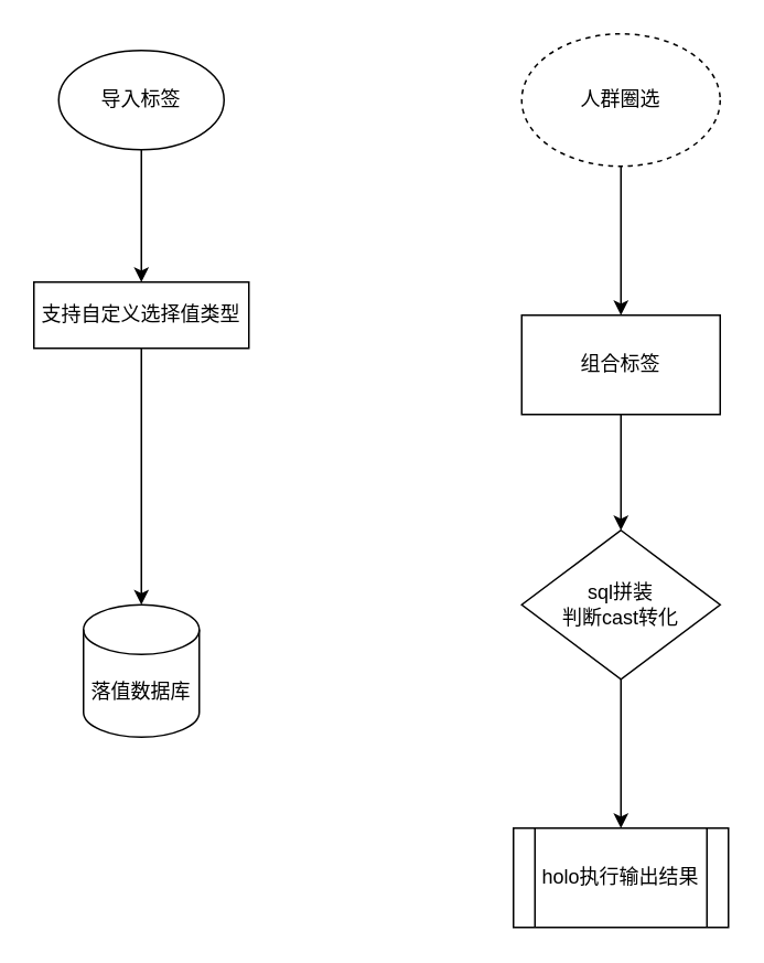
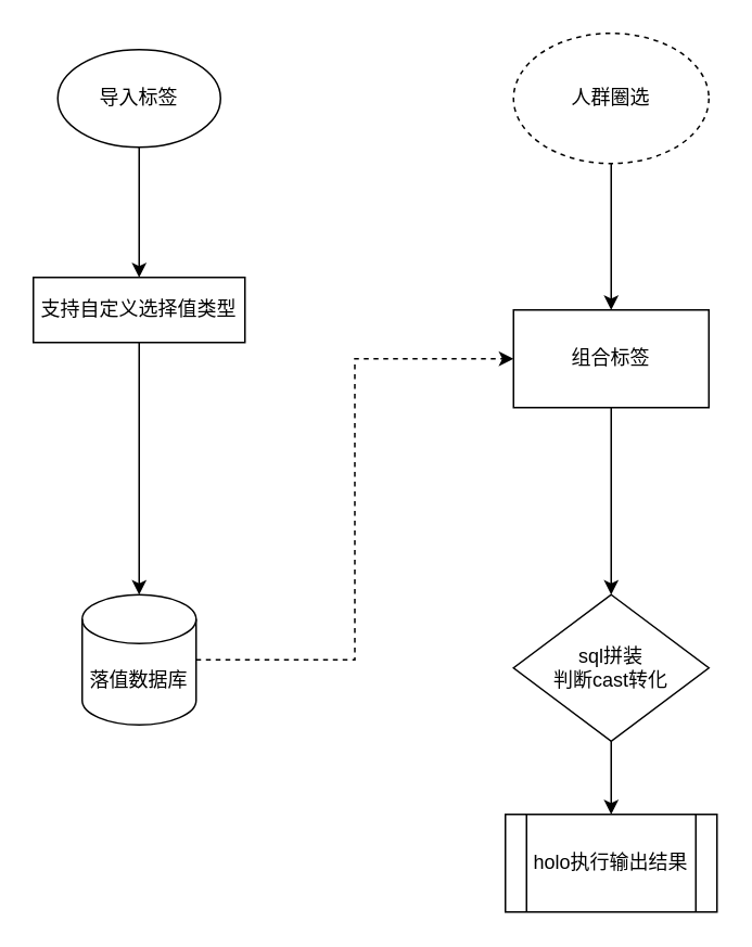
  <mxCell id="0" />
  <mxCell id="1" parent="0" />
  <mxCell id="2" value="" style="edgeStyle=orthogonalEdgeStyle;rounded=0;orthogonalLoop=1;jettySize=auto;html=1;" edge="1" parent="1" source="3" target="5"><mxGeometry relative="1" as="geometry" /></mxCell>
  <mxCell id="3" value="导入标签" style="ellipse;whiteSpace=wrap;html=1;" vertex="1" parent="1"><mxGeometry x="35" y="30" width="100" height="60" as="geometry" /></mxCell>
  <mxCell id="4" value="" style="edgeStyle=orthogonalEdgeStyle;rounded=0;orthogonalLoop=1;jettySize=auto;html=1;" edge="1" parent="1" source="5" target="7"><mxGeometry relative="1" as="geometry" /></mxCell>
  <mxCell id="5" value="支持自定义选择值类型" style="whiteSpace=wrap;html=1;" vertex="1" parent="1"><mxGeometry x="20" y="170" width="130" height="40" as="geometry" /></mxCell>
+ <mxCell id="6" style="edgeStyle=orthogonalEdgeStyle;rounded=0;orthogonalLoop=1;jettySize=auto;html=1;entryX=0;entryY=0.5;entryDx=0;entryDy=0;dashed=1;" edge="1" parent="1" source="7" target="11"><mxGeometry relative="1" as="geometry" /></mxCell>
  <mxCell id="7" value="落值数据库" style="shape=cylinder3;whiteSpace=wrap;html=1;boundedLbl=1;backgroundOutline=1;size=15;" vertex="1" parent="1"><mxGeometry x="50" y="365" width="70" height="80" as="geometry" /></mxCell>
  <mxCell id="8" value="" style="edgeStyle=orthogonalEdgeStyle;rounded=0;orthogonalLoop=1;jettySize=auto;html=1;" edge="1" parent="1" source="9" target="11"><mxGeometry relative="1" as="geometry" /></mxCell>
  <mxCell id="9" value="人群圈选" style="ellipse;whiteSpace=wrap;html=1;dashed=1;" vertex="1" parent="1"><mxGeometry x="315" y="20" width="120" height="80" as="geometry" /></mxCell>
  <mxCell id="10" value="" style="edgeStyle=orthogonalEdgeStyle;rounded=0;orthogonalLoop=1;jettySize=auto;html=1;" edge="1" parent="1" source="11" target="13"><mxGeometry relative="1" as="geometry" /></mxCell>
  <mxCell id="11" value="组合标签" style="whiteSpace=wrap;html=1;" vertex="1" parent="1"><mxGeometry x="315" y="190" width="120" height="60" as="geometry" /></mxCell>
  <mxCell id="12" value="" style="edgeStyle=orthogonalEdgeStyle;rounded=0;orthogonalLoop=1;jettySize=auto;html=1;" edge="1" parent="1" source="13" target="14"><mxGeometry relative="1" as="geometry" /></mxCell>
- <mxCell id="13" value="sql拼装&lt;div&gt;判断cast转化&lt;/div&gt;" style="rhombus;whiteSpace=wrap;html=1;" vertex="1" parent="1"><mxGeometry x="315" y="320" width="120" height="90" as="geometry" /></mxCell>
+ <mxCell id="13" value="sql拼装&lt;div&gt;判断cast转化&lt;/div&gt;" style="rhombus;whiteSpace=wrap;html=1;" vertex="1" parent="1"><mxGeometry x="315" y="365" width="120" height="90" as="geometry" /></mxCell>
  <mxCell id="14" value="holo执行输出结果" style="shape=process;whiteSpace=wrap;html=1;backgroundOutline=1;" vertex="1" parent="1"><mxGeometry x="310" y="500" width="130" height="60" as="geometry" /></mxCell>
